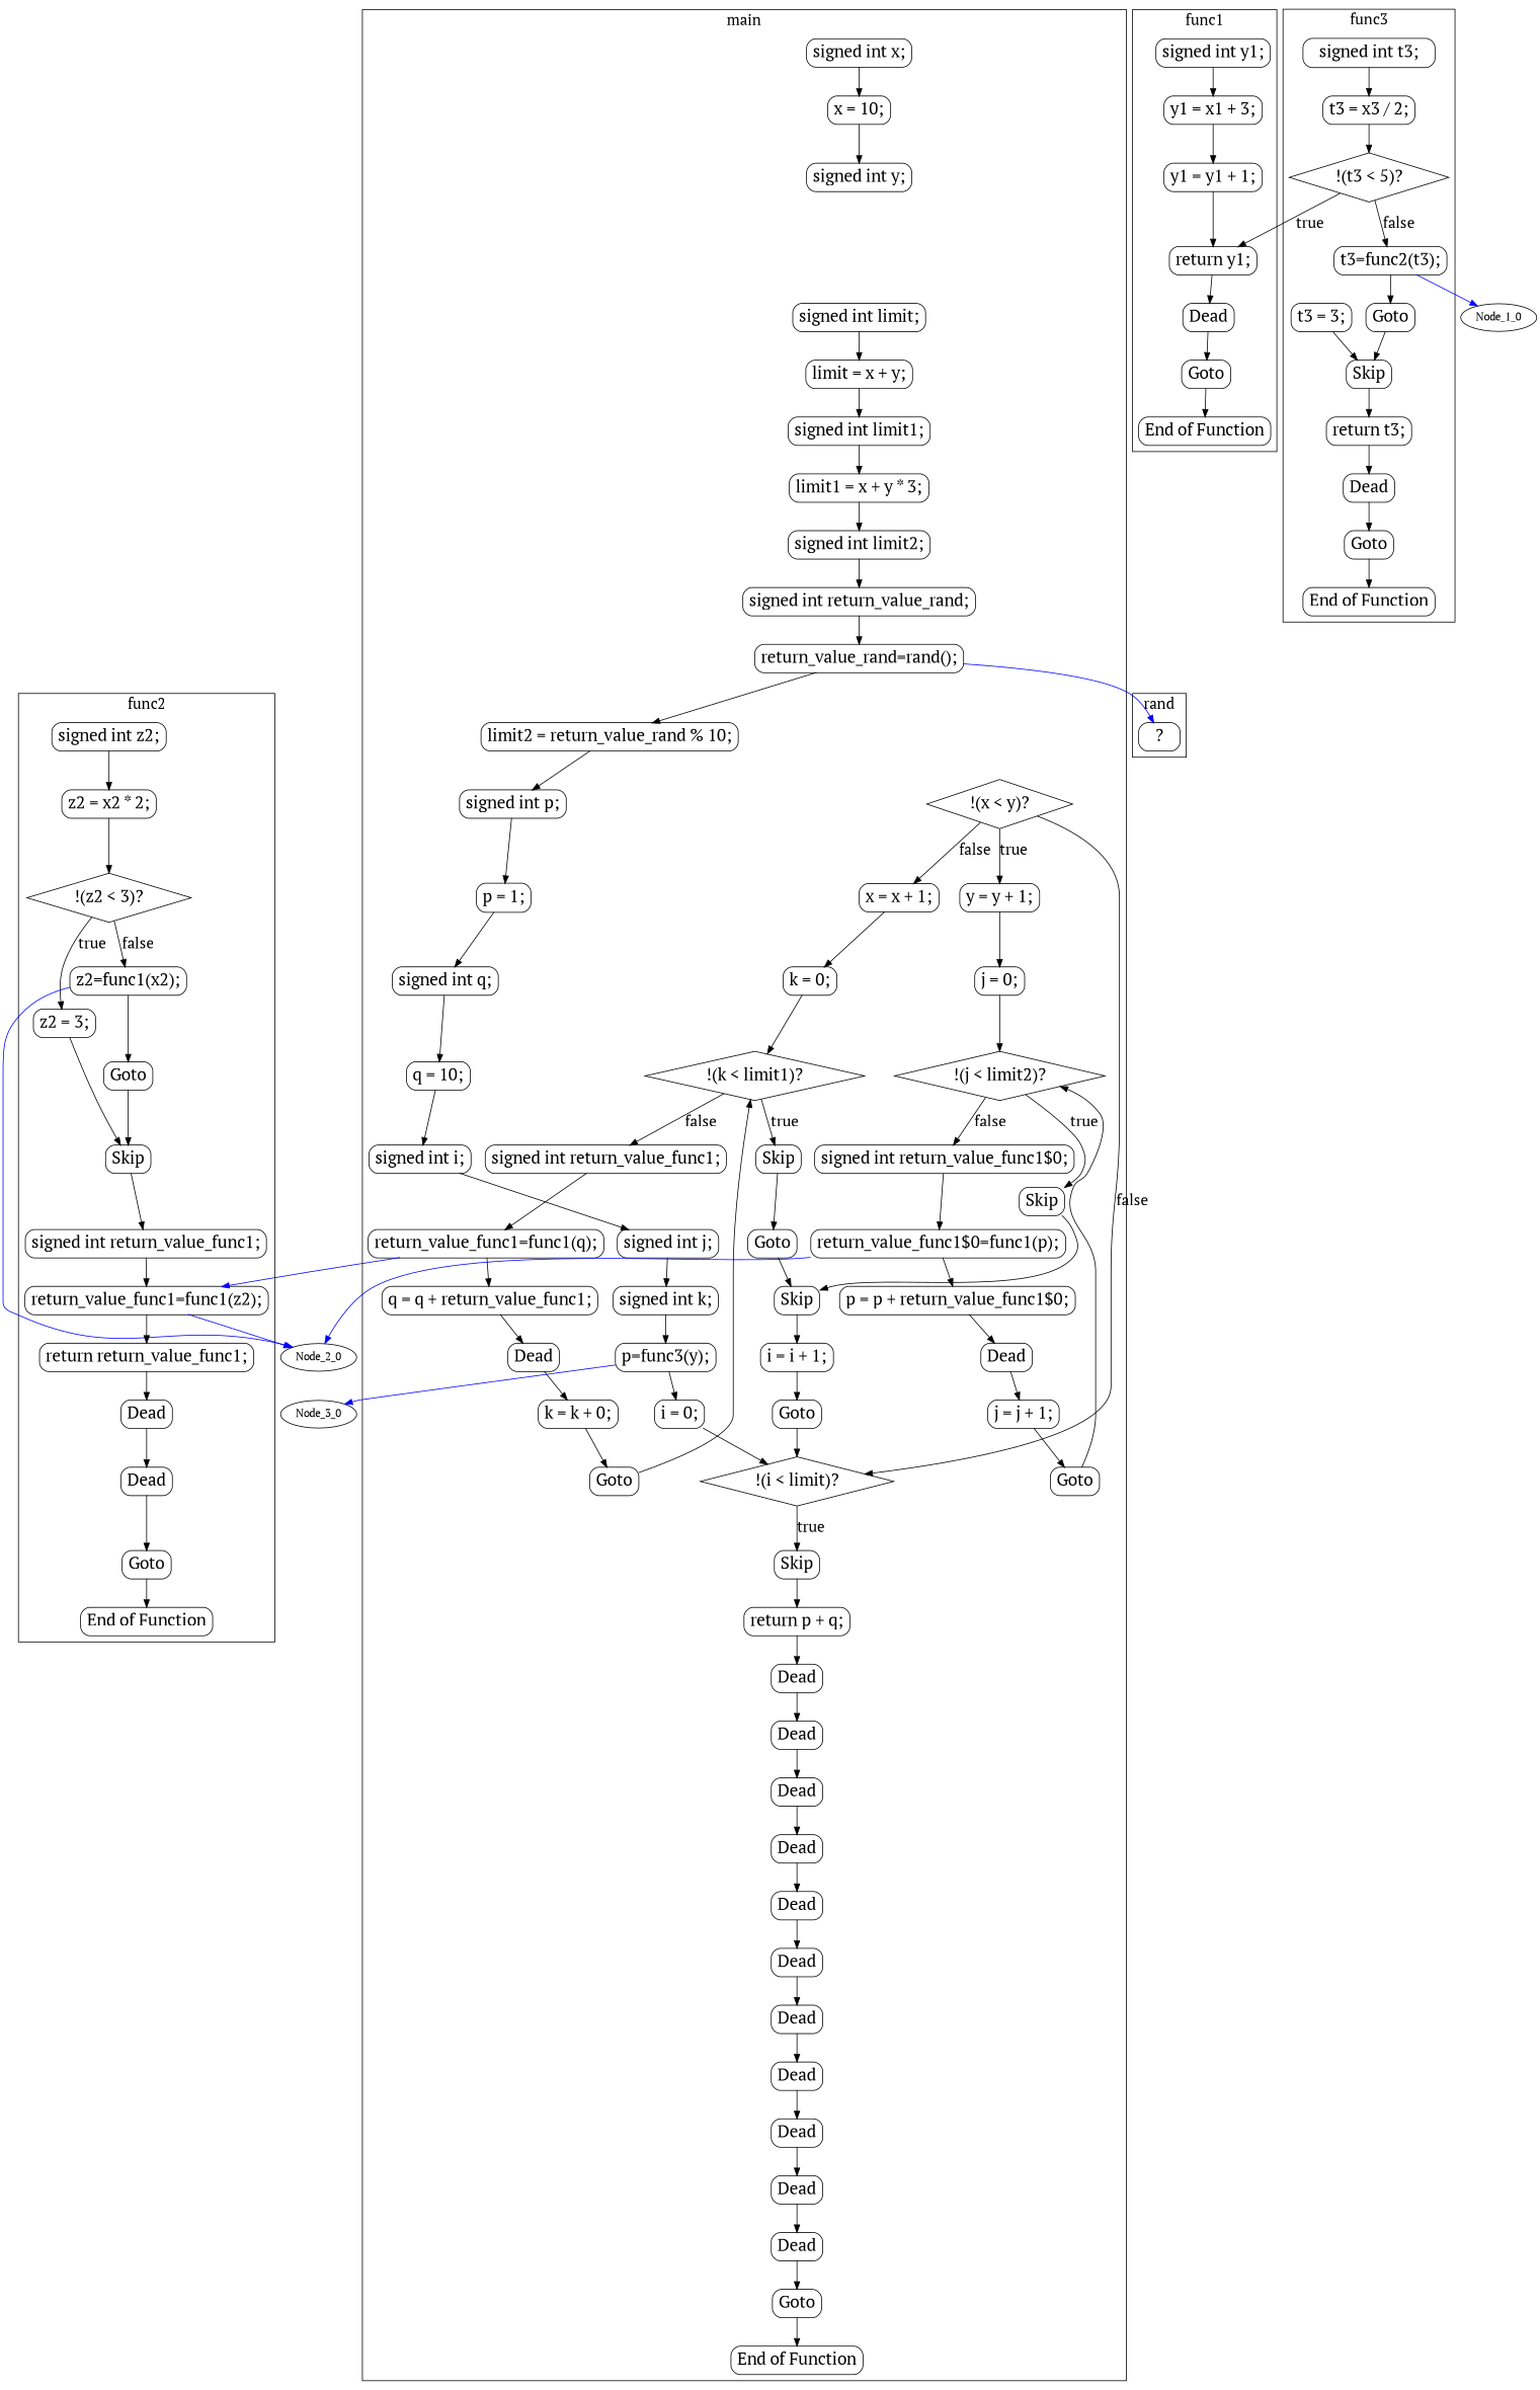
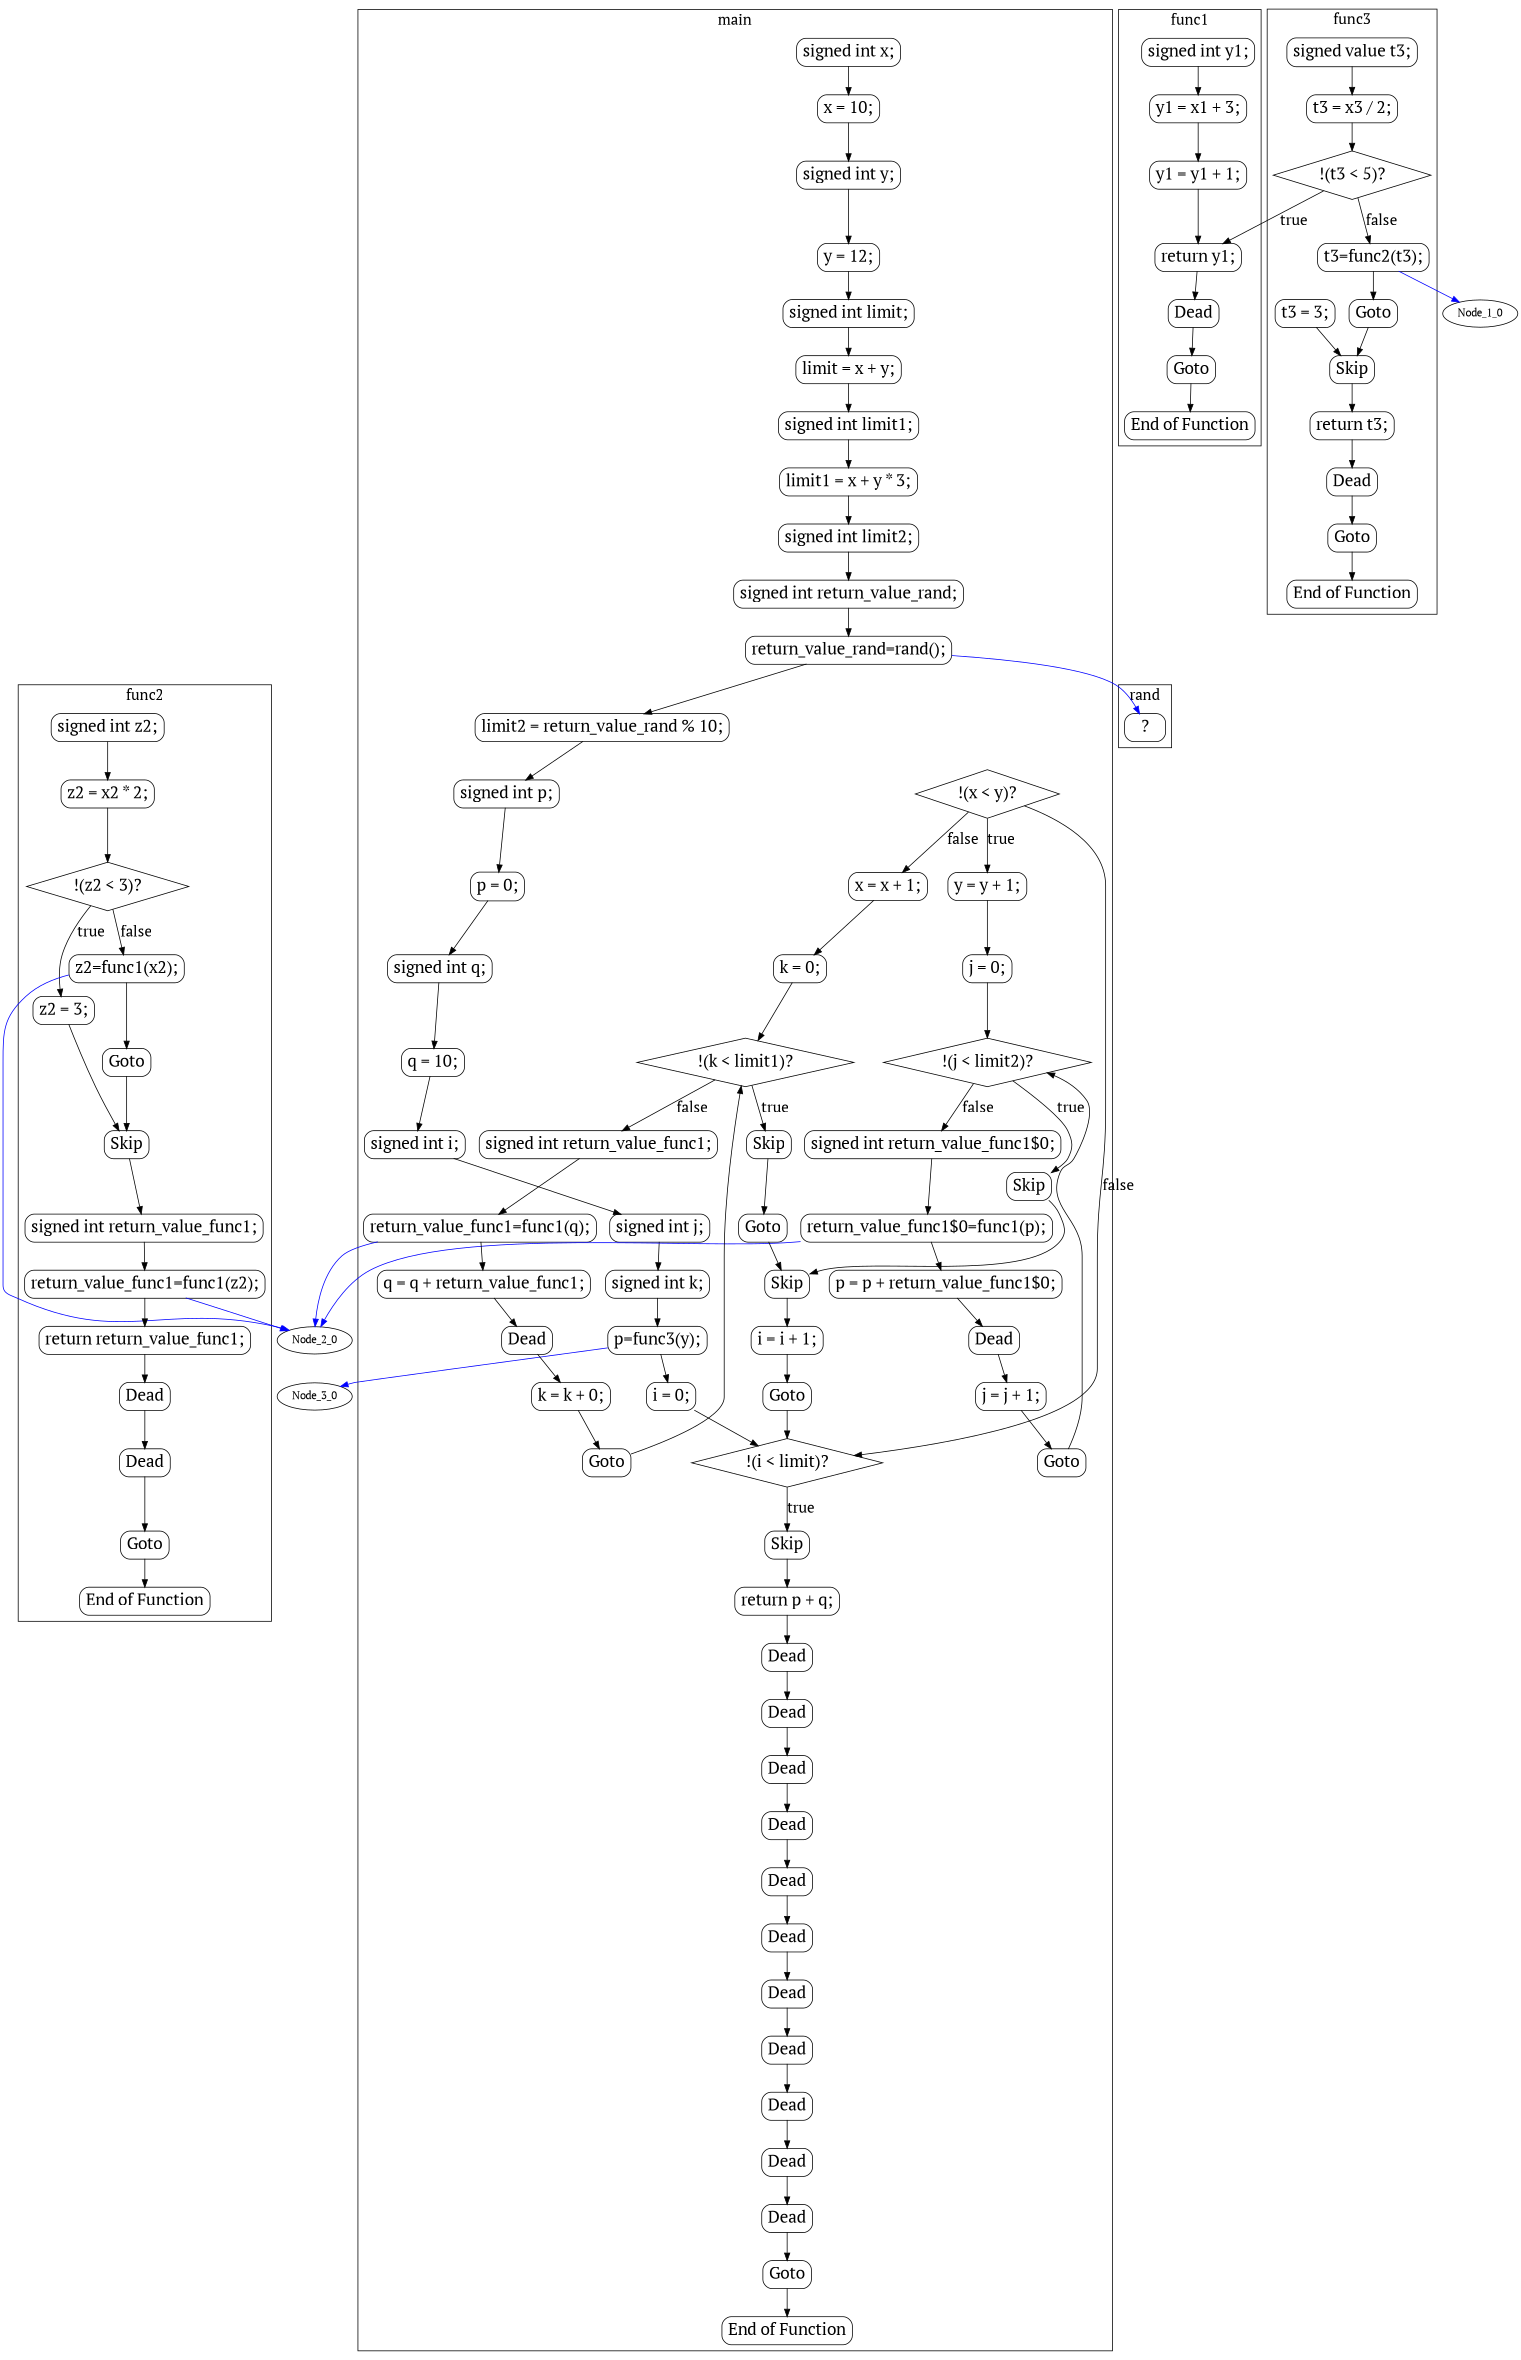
  digraph {
    color=black
    compound=true
    fontname="PT Serif"
    fontsize=20
    node [fontname="PT Serif" fontsize=22 shape=Mrecord]
    edge [fontname="PT Serif"]
    n1 [label="signed int x;"]
    n2 [label="x = 10;"]
    n3 [label="signed int y;"]
+   n4 [label="y = 12;"]
    n5 [label="signed int limit;"]
    n6 [label="limit = x + y;"]
    n7 [label="signed int limit1;"]
    n8 [label="limit1 = x + y * 3;"]
    n9 [label="signed int limit2;"]
    n10 [label="signed int return_value_rand;"]
    n11 [label="return_value_rand=rand();"]
    n12 [label="limit2 = return_value_rand % 10;"]
    n13 [label="signed int p;"]
-   n14 [label="p = 1;"]
+   n14 [label="p = 0;"]
    n15 [label="signed int q;"]
    n16 [label="q = 10;"]
    n17 [label="signed int i;"]
    n18 [label="signed int j;"]
    n19 [label="signed int k;"]
    n20 [label="p=func3(y);"]
    n21 [label="i = 0;"]
    n22 [label="!(i \< limit)?" shape=diamond]
    n23 [label=Skip]
    n24 [label="!(x \< y)?" shape=diamond]
    n25 [label="return p + q;"]
    n26 [label="y = y + 1;"]
    n27 [label="x = x + 1;"]
    n28 [label=Dead]
    n29 [label="j = 0;"]
    n30 [label="k = 0;"]
    n31 [label=Dead]
    n32 [label="!(j \< limit2)?" shape=diamond]
    n33 [label="!(k \< limit1)?" shape=diamond]
    n34 [label=Dead]
    n35 [label=Skip]
    n36 [label="signed int return_value_func1$0;"]
    n37 [label=Skip]
    n38 [label="signed int return_value_func1;"]
    n39 [label=Dead]
    n40 [label=Skip]
    n41 [label="return_value_func1$0=func1(p);"]
    n42 [label=Goto]
    n43 [label="return_value_func1=func1(q);"]
    n44 [label=Dead]
    n45 [label="i = i + 1;"]
    n46 [label="p = p + return_value_func1$0;"]
    n47 [label="q = q + return_value_func1;"]
    n48 [label=Dead]
    n49 [label=Goto]
    n50 [label=Dead]
    n51 [label=Dead]
    n52 [label=Dead]
    n53 [label="j = j + 1;"]
    n54 [label="k = k + 0;"]
    n55 [label=Dead]
    n56 [label=Goto]
    n57 [label=Goto]
    n58 [label=Dead]
    n59 [label=Dead]
    n60 [label=Dead]
    n61 [label=Goto]
    n62 [label="End of Function"]
    n63 [label="signed int z2;"]
    n64 [label="z2 = x2 * 2;"]
    n65 [label="!(z2 \< 3)?" shape=diamond]
    n66 [label="z2 = 3;"]
    n67 [label="z2=func1(x2);"]
    n68 [label=Skip]
    n69 [label=Goto]
    n70 [label="signed int return_value_func1;"]
    n71 [label="return_value_func1=func1(z2);"]
    n72 [label="return return_value_func1;"]
    n73 [label=Dead]
    n74 [label=Dead]
    n75 [label=Goto]
    n76 [label="End of Function"]
    n77 [label="signed int y1;"]
    n78 [label="y1 = x1 + 3;"]
    n79 [label="y1 = y1 + 1;"]
    n80 [label="return y1;"]
    n81 [label=Dead]
    n82 [label=Goto]
    n83 [label="End of Function"]
-   n84 [label="signed int t3;"]
+   n84 [label="signed value t3;"]
    n85 [label="t3 = x3 / 2;"]
    n86 [label="!(t3 \< 5)?" shape=diamond]
    n87 [label="t3 = 3;"]
    n88 [label="t3=func2(t3);"]
    n89 [label=Skip]
    n90 [label=Goto]
    n91 [label="return t3;"]
    n92 [label=Dead]
    n93 [label=Goto]
    n94 [label="End of Function"]
    n95 [label="?"]
    Node_3_0 [fontsize="" shape=""]
    Node_2_0 [fontsize="" shape=""]
    Node_1_0 [fontsize="" shape=""]
    subgraph cluster_1 {
      label=main
      n1
      n2
      n3
+     n4
      n5
      n6
      n7
      n8
      n9
      n10
      n11
      n12
      n13
      n14
      n15
      n16
      n17
      n18
      n19
      n20
      n21
      n22
      n23
      n24
      n25
      n26
      n27
      n28
      n29
      n30
      n31
      n32
      n33
      n34
      n35
      n36
      n37
      n38
      n39
      n40
      n41
      n42
      n43
      n44
      n45
      n46
      n47
      n48
      n49
      n50
      n51
      n52
      n53
      n54
      n55
      n56
      n57
      n58
      n59
      n60
      n61
      n62
    }
    subgraph cluster_2 {
      label=func2
      n63
      n64
      n65
      n66
      n67
      n68
      n69
      n70
      n71
      n72
      n73
      n74
      n75
      n76
    }
    subgraph cluster_3 {
      label=func1
      n77
      n78
      n79
      n80
      n81
      n82
      n83
    }
    subgraph cluster_4 {
      label=func3
      n84
      n85
      n86
      n87
      n88
      n89
      n90
      n91
      n92
      n93
      n94
    }
    subgraph cluster_5 {
      label=rand
      rank=sink
      n95
    }
    n1 -> n2
    n2 -> n3
+   n3 -> n4
+   n4 -> n5
    n5 -> n6
    n6 -> n7
    n7 -> n8
    n8 -> n9
    n9 -> n10
    n10 -> n11
    n11 -> n12
    n11 -> n95 [color=blue]
    n12 -> n13
    n13 -> n14
    n14 -> n15
    n15 -> n16
    n16 -> n17
    n17 -> n18
    n18 -> n19
    n19 -> n20
    n20 -> n21
    n20 -> Node_3_0 [color=blue]
    n21 -> n22
    n22 -> n23 [fontsize=20 label=true]
    n23 -> n25
    n24 -> n22 [fontsize=20 label=false]
    n24 -> n26 [fontsize=20 label=true]
    n24 -> n27 [fontsize=20 label=false]
    n25 -> n28
    n26 -> n29
    n27 -> n30
    n28 -> n31
    n29 -> n32
    n30 -> n33
    n31 -> n34
    n32 -> n35 [fontsize=20 label=true]
    n32 -> n36 [fontsize=20 label=false]
    n33 -> n37 [fontsize=20 label=true]
    n33 -> n38 [fontsize=20 label=false]
    n34 -> n39
    n35 -> n40
    n36 -> n41
    n37 -> n42
    n38 -> n43
    n39 -> n44
    n40 -> n45
    n41 -> n46
    n41 -> Node_2_0 [color=blue]
    n42 -> n40
    n43 -> n47
-   n43 -> n71 [color=blue]
+   n43 -> Node_2_0 [color=blue]
    n44 -> n48
    n45 -> n49
    n46 -> n50
    n47 -> n51
    n48 -> n52
    n49 -> n22
    n50 -> n53
    n51 -> n54
    n52 -> n55
    n53 -> n56
    n54 -> n57
    n55 -> n58
    n56 -> n32
    n57 -> n33
    n58 -> n59
    n59 -> n60
    n60 -> n61
    n61 -> n62
    n63 -> n64
    n64 -> n65
    n65 -> n66 [fontsize=20 label=true]
    n65 -> n67 [fontsize=20 label=false]
    n66 -> n68
    n67 -> n69
    n67 -> Node_2_0 [color=blue]
    n68 -> n70
    n69 -> n68
    n70 -> n71
    n71 -> n72
    n71 -> Node_2_0 [color=blue]
    n72 -> n73
    n73 -> n74
    n74 -> n75
    n75 -> n76
    n77 -> n78
    n78 -> n79
    n79 -> n80
    n80 -> n81
    n81 -> n82
    n82 -> n83
    n84 -> n85
    n85 -> n86
    n86 -> n80 [fontsize=20 label=true]
    n86 -> n88 [fontsize=20 label=false]
    n87 -> n89
    n88 -> n90
    n88 -> Node_1_0 [color=blue]
    n89 -> n91
    n90 -> n89
    n91 -> n92
    n92 -> n93
    n93 -> n94
  }
